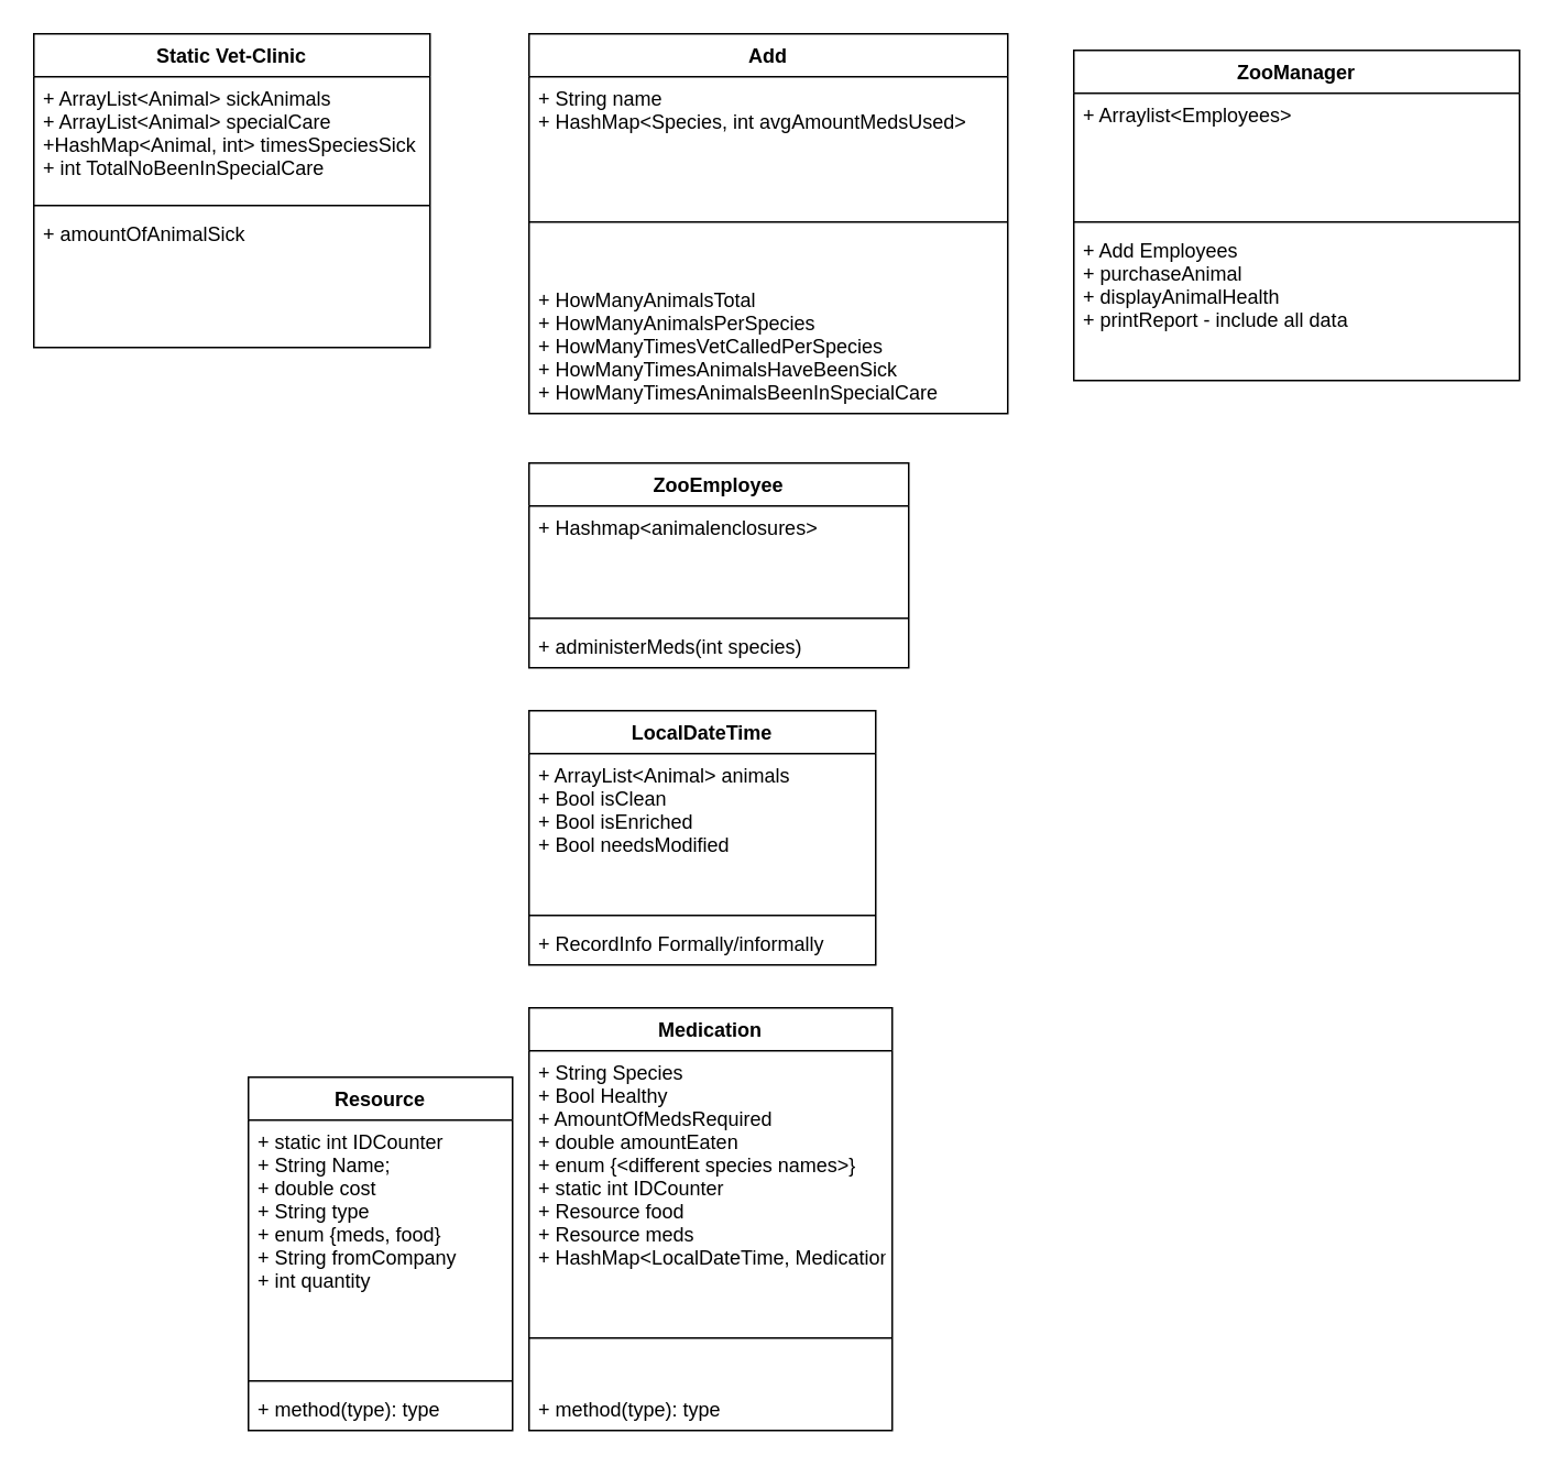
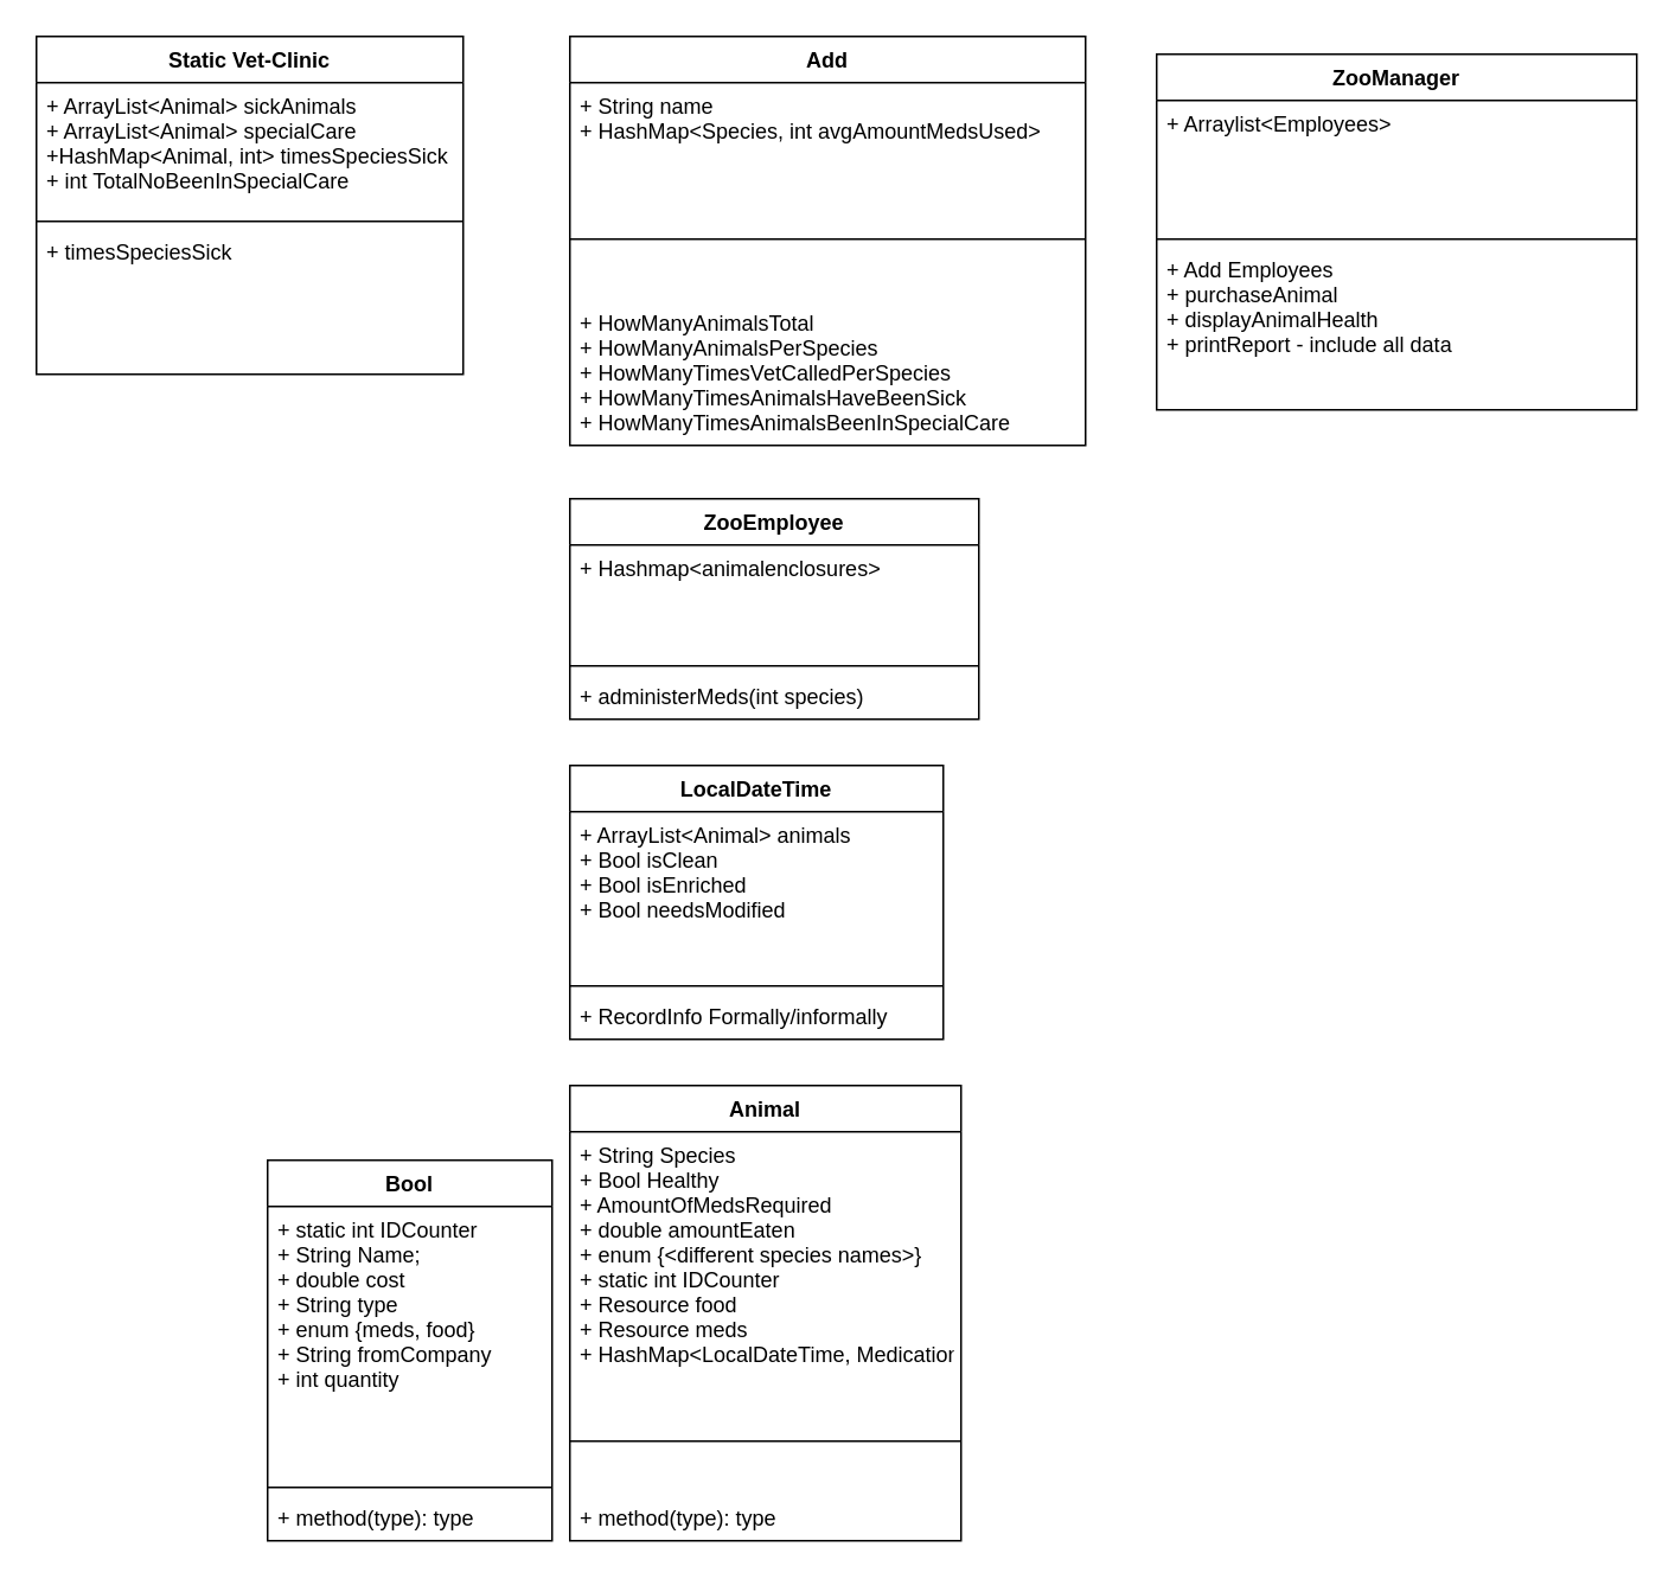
  <mxCell id="0" />
  <mxCell id="1" parent="0" />
  <mxCell id="2" value="Add&#10;" style="swimlane;fontStyle=1;align=center;verticalAlign=top;childLayout=stackLayout;horizontal=1;startSize=26;horizontalStack=0;resizeParent=1;resizeParentMax=0;resizeLast=0;collapsible=1;marginBottom=0;" vertex="1" parent="1"><mxGeometry x="320" y="20" width="290" height="230" as="geometry" /></mxCell>
  <mxCell id="3" value="+ String name&#10;+ HashMap&lt;Species, int avgAmountMedsUsed&gt;&#10;" style="text;strokeColor=none;fillColor=none;align=left;verticalAlign=top;spacingLeft=4;spacingRight=4;overflow=hidden;rotatable=0;points=[[0,0.5],[1,0.5]];portConstraint=eastwest;" vertex="1" parent="2"><mxGeometry y="26" width="290" height="54" as="geometry" /></mxCell>
  <mxCell id="4" value="" style="line;strokeWidth=1;fillColor=none;align=left;verticalAlign=middle;spacingTop=-1;spacingLeft=3;spacingRight=3;rotatable=0;labelPosition=right;points=[];portConstraint=eastwest;" vertex="1" parent="2"><mxGeometry y="80" width="290" height="68" as="geometry" /></mxCell>
  <mxCell id="5" value="+ HowManyAnimalsTotal&#10;+ HowManyAnimalsPerSpecies&#10;+ HowManyTimesVetCalledPerSpecies&#10;+ HowManyTimesAnimalsHaveBeenSick&#10;+ HowManyTimesAnimalsBeenInSpecialCare&#10;" style="text;strokeColor=none;fillColor=none;align=left;verticalAlign=top;spacingLeft=4;spacingRight=4;overflow=hidden;rotatable=0;points=[[0,0.5],[1,0.5]];portConstraint=eastwest;" vertex="1" parent="2"><mxGeometry y="148" width="290" height="82" as="geometry" /></mxCell>
  <mxCell id="6" value="Static Vet-Clinic&#10;" style="swimlane;fontStyle=1;align=center;verticalAlign=top;childLayout=stackLayout;horizontal=1;startSize=26;horizontalStack=0;resizeParent=1;resizeParentMax=0;resizeLast=0;collapsible=1;marginBottom=0;" vertex="1" parent="1"><mxGeometry x="20" y="20" width="240" height="190" as="geometry" /></mxCell>
  <mxCell id="7" value="+ ArrayList&lt;Animal&gt; sickAnimals&#10;+ ArrayList&lt;Animal&gt; specialCare&#10; +HashMap&lt;Animal, int&gt; timesSpeciesSick&#10;+ int TotalNoBeenInSpecialCare&#10;" style="text;strokeColor=none;fillColor=none;align=left;verticalAlign=top;spacingLeft=4;spacingRight=4;overflow=hidden;rotatable=0;points=[[0,0.5],[1,0.5]];portConstraint=eastwest;" vertex="1" parent="6"><mxGeometry y="26" width="240" height="74" as="geometry" /></mxCell>
  <mxCell id="8" value="" style="line;strokeWidth=1;fillColor=none;align=left;verticalAlign=middle;spacingTop=-1;spacingLeft=3;spacingRight=3;rotatable=0;labelPosition=right;points=[];portConstraint=eastwest;" vertex="1" parent="6"><mxGeometry y="100" width="240" height="8" as="geometry" /></mxCell>
- <mxCell id="9" value="+ amountOfAnimalSick" style="text;strokeColor=none;fillColor=none;align=left;verticalAlign=top;spacingLeft=4;spacingRight=4;overflow=hidden;rotatable=0;points=[[0,0.5],[1,0.5]];portConstraint=eastwest;" vertex="1" parent="6"><mxGeometry y="108" width="240" height="82" as="geometry" /></mxCell>
+ <mxCell id="9" value="+ timesSpeciesSick" style="text;strokeColor=none;fillColor=none;align=left;verticalAlign=top;spacingLeft=4;spacingRight=4;overflow=hidden;rotatable=0;points=[[0,0.5],[1,0.5]];portConstraint=eastwest;" vertex="1" parent="6"><mxGeometry y="108" width="240" height="82" as="geometry" /></mxCell>
  <mxCell id="10" value="ZooEmployee" style="swimlane;fontStyle=1;align=center;verticalAlign=top;childLayout=stackLayout;horizontal=1;startSize=26;horizontalStack=0;resizeParent=1;resizeParentMax=0;resizeLast=0;collapsible=1;marginBottom=0;" vertex="1" parent="1"><mxGeometry x="320" y="280" width="230" height="124" as="geometry" /></mxCell>
  <mxCell id="11" value="+ Hashmap&lt;animalenclosures&gt; &#10;" style="text;strokeColor=none;fillColor=none;align=left;verticalAlign=top;spacingLeft=4;spacingRight=4;overflow=hidden;rotatable=0;points=[[0,0.5],[1,0.5]];portConstraint=eastwest;" vertex="1" parent="10"><mxGeometry y="26" width="230" height="64" as="geometry" /></mxCell>
  <mxCell id="12" value="" style="line;strokeWidth=1;fillColor=none;align=left;verticalAlign=middle;spacingTop=-1;spacingLeft=3;spacingRight=3;rotatable=0;labelPosition=right;points=[];portConstraint=eastwest;" vertex="1" parent="10"><mxGeometry y="90" width="230" height="8" as="geometry" /></mxCell>
  <mxCell id="13" value="+ administerMeds(int species)" style="text;strokeColor=none;fillColor=none;align=left;verticalAlign=top;spacingLeft=4;spacingRight=4;overflow=hidden;rotatable=0;points=[[0,0.5],[1,0.5]];portConstraint=eastwest;" vertex="1" parent="10"><mxGeometry y="98" width="230" height="26" as="geometry" /></mxCell>
  <mxCell id="14" value="LocalDateTime" style="swimlane;fontStyle=1;align=center;verticalAlign=top;childLayout=stackLayout;horizontal=1;startSize=26;horizontalStack=0;resizeParent=1;resizeParentMax=0;resizeLast=0;collapsible=1;marginBottom=0;" vertex="1" parent="1"><mxGeometry x="320" y="430" width="210" height="154" as="geometry" /></mxCell>
  <mxCell id="15" value="+ ArrayList&lt;Animal&gt; animals&#10;+ Bool isClean&#10;+ Bool isEnriched&#10;+ Bool needsModified&#10;" style="text;strokeColor=none;fillColor=none;align=left;verticalAlign=top;spacingLeft=4;spacingRight=4;overflow=hidden;rotatable=0;points=[[0,0.5],[1,0.5]];portConstraint=eastwest;" vertex="1" parent="14"><mxGeometry y="26" width="210" height="94" as="geometry" /></mxCell>
  <mxCell id="16" value="" style="line;strokeWidth=1;fillColor=none;align=left;verticalAlign=middle;spacingTop=-1;spacingLeft=3;spacingRight=3;rotatable=0;labelPosition=right;points=[];portConstraint=eastwest;" vertex="1" parent="14"><mxGeometry y="120" width="210" height="8" as="geometry" /></mxCell>
  <mxCell id="17" value="+ RecordInfo Formally/informally" style="text;strokeColor=none;fillColor=none;align=left;verticalAlign=top;spacingLeft=4;spacingRight=4;overflow=hidden;rotatable=0;points=[[0,0.5],[1,0.5]];portConstraint=eastwest;" vertex="1" parent="14"><mxGeometry y="128" width="210" height="26" as="geometry" /></mxCell>
- <mxCell id="18" value="Medication" style="swimlane;fontStyle=1;align=center;verticalAlign=top;childLayout=stackLayout;horizontal=1;startSize=26;horizontalStack=0;resizeParent=1;resizeParentMax=0;resizeLast=0;collapsible=1;marginBottom=0;" vertex="1" parent="1"><mxGeometry x="320" y="610" width="220" height="256" as="geometry" /></mxCell>
+ <mxCell id="18" value="Animal" style="swimlane;fontStyle=1;align=center;verticalAlign=top;childLayout=stackLayout;horizontal=1;startSize=26;horizontalStack=0;resizeParent=1;resizeParentMax=0;resizeLast=0;collapsible=1;marginBottom=0;" vertex="1" parent="1"><mxGeometry x="320" y="610" width="220" height="256" as="geometry" /></mxCell>
  <mxCell id="19" value="+ String Species&#10;+ Bool Healthy&#10;+ AmountOfMedsRequired&#10;+ double amountEaten&#10;+ enum {&lt;different species names&gt;}&#10;+ static int IDCounter&#10;+ Resource food&#10;+ Resource meds&#10;+ HashMap&lt;LocalDateTime, Medication&gt;&#10;&#10;&#10;&#10;&#10;&#10;&#10;&#10;" style="text;strokeColor=none;fillColor=none;align=left;verticalAlign=top;spacingLeft=4;spacingRight=4;overflow=hidden;rotatable=0;points=[[0,0.5],[1,0.5]];portConstraint=eastwest;" vertex="1" parent="18"><mxGeometry y="26" width="220" height="144" as="geometry" /></mxCell>
  <mxCell id="20" value="" style="line;strokeWidth=1;fillColor=none;align=left;verticalAlign=middle;spacingTop=-1;spacingLeft=3;spacingRight=3;rotatable=0;labelPosition=right;points=[];portConstraint=eastwest;" vertex="1" parent="18"><mxGeometry y="170" width="220" height="60" as="geometry" /></mxCell>
  <mxCell id="21" value="+ method(type): type" style="text;strokeColor=none;fillColor=none;align=left;verticalAlign=top;spacingLeft=4;spacingRight=4;overflow=hidden;rotatable=0;points=[[0,0.5],[1,0.5]];portConstraint=eastwest;" vertex="1" parent="18"><mxGeometry y="230" width="220" height="26" as="geometry" /></mxCell>
- <mxCell id="22" value="Resource" style="swimlane;fontStyle=1;align=center;verticalAlign=top;childLayout=stackLayout;horizontal=1;startSize=26;horizontalStack=0;resizeParent=1;resizeParentMax=0;resizeLast=0;collapsible=1;marginBottom=0;" vertex="1" parent="1"><mxGeometry x="150" y="652" width="160" height="214" as="geometry" /></mxCell>
+ <mxCell id="22" value="Bool" style="swimlane;fontStyle=1;align=center;verticalAlign=top;childLayout=stackLayout;horizontal=1;startSize=26;horizontalStack=0;resizeParent=1;resizeParentMax=0;resizeLast=0;collapsible=1;marginBottom=0;" vertex="1" parent="1"><mxGeometry x="150" y="652" width="160" height="214" as="geometry" /></mxCell>
  <mxCell id="23" value="+ static int IDCounter&#10;+ String Name;&#10;+ double cost&#10;+ String type&#10;+ enum {meds, food}&#10;+ String fromCompany&#10;+ int quantity" style="text;strokeColor=none;fillColor=none;align=left;verticalAlign=top;spacingLeft=4;spacingRight=4;overflow=hidden;rotatable=0;points=[[0,0.5],[1,0.5]];portConstraint=eastwest;" vertex="1" parent="22"><mxGeometry y="26" width="160" height="154" as="geometry" /></mxCell>
  <mxCell id="24" value="" style="line;strokeWidth=1;fillColor=none;align=left;verticalAlign=middle;spacingTop=-1;spacingLeft=3;spacingRight=3;rotatable=0;labelPosition=right;points=[];portConstraint=eastwest;" vertex="1" parent="22"><mxGeometry y="180" width="160" height="8" as="geometry" /></mxCell>
  <mxCell id="25" value="+ method(type): type" style="text;strokeColor=none;fillColor=none;align=left;verticalAlign=top;spacingLeft=4;spacingRight=4;overflow=hidden;rotatable=0;points=[[0,0.5],[1,0.5]];portConstraint=eastwest;" vertex="1" parent="22"><mxGeometry y="188" width="160" height="26" as="geometry" /></mxCell>
  <mxCell id="26" value="ZooManager" style="swimlane;fontStyle=1;align=center;verticalAlign=top;childLayout=stackLayout;horizontal=1;startSize=26;horizontalStack=0;resizeParent=1;resizeParentMax=0;resizeLast=0;collapsible=1;marginBottom=0;" vertex="1" parent="1"><mxGeometry x="650" y="30" width="270" height="200" as="geometry" /></mxCell>
  <mxCell id="27" value="+ Arraylist&lt;Employees&gt;&#10;&#10;" style="text;strokeColor=none;fillColor=none;align=left;verticalAlign=top;spacingLeft=4;spacingRight=4;overflow=hidden;rotatable=0;points=[[0,0.5],[1,0.5]];portConstraint=eastwest;" vertex="1" parent="26"><mxGeometry y="26" width="270" height="74" as="geometry" /></mxCell>
  <mxCell id="28" value="" style="line;strokeWidth=1;fillColor=none;align=left;verticalAlign=middle;spacingTop=-1;spacingLeft=3;spacingRight=3;rotatable=0;labelPosition=right;points=[];portConstraint=eastwest;" vertex="1" parent="26"><mxGeometry y="100" width="270" height="8" as="geometry" /></mxCell>
  <mxCell id="29" value="+ Add Employees&#10;+ purchaseAnimal&#10;+ displayAnimalHealth&#10;+ printReport - include all data&#10;" style="text;strokeColor=none;fillColor=none;align=left;verticalAlign=top;spacingLeft=4;spacingRight=4;overflow=hidden;rotatable=0;points=[[0,0.5],[1,0.5]];portConstraint=eastwest;" vertex="1" parent="26"><mxGeometry y="108" width="270" height="92" as="geometry" /></mxCell>
